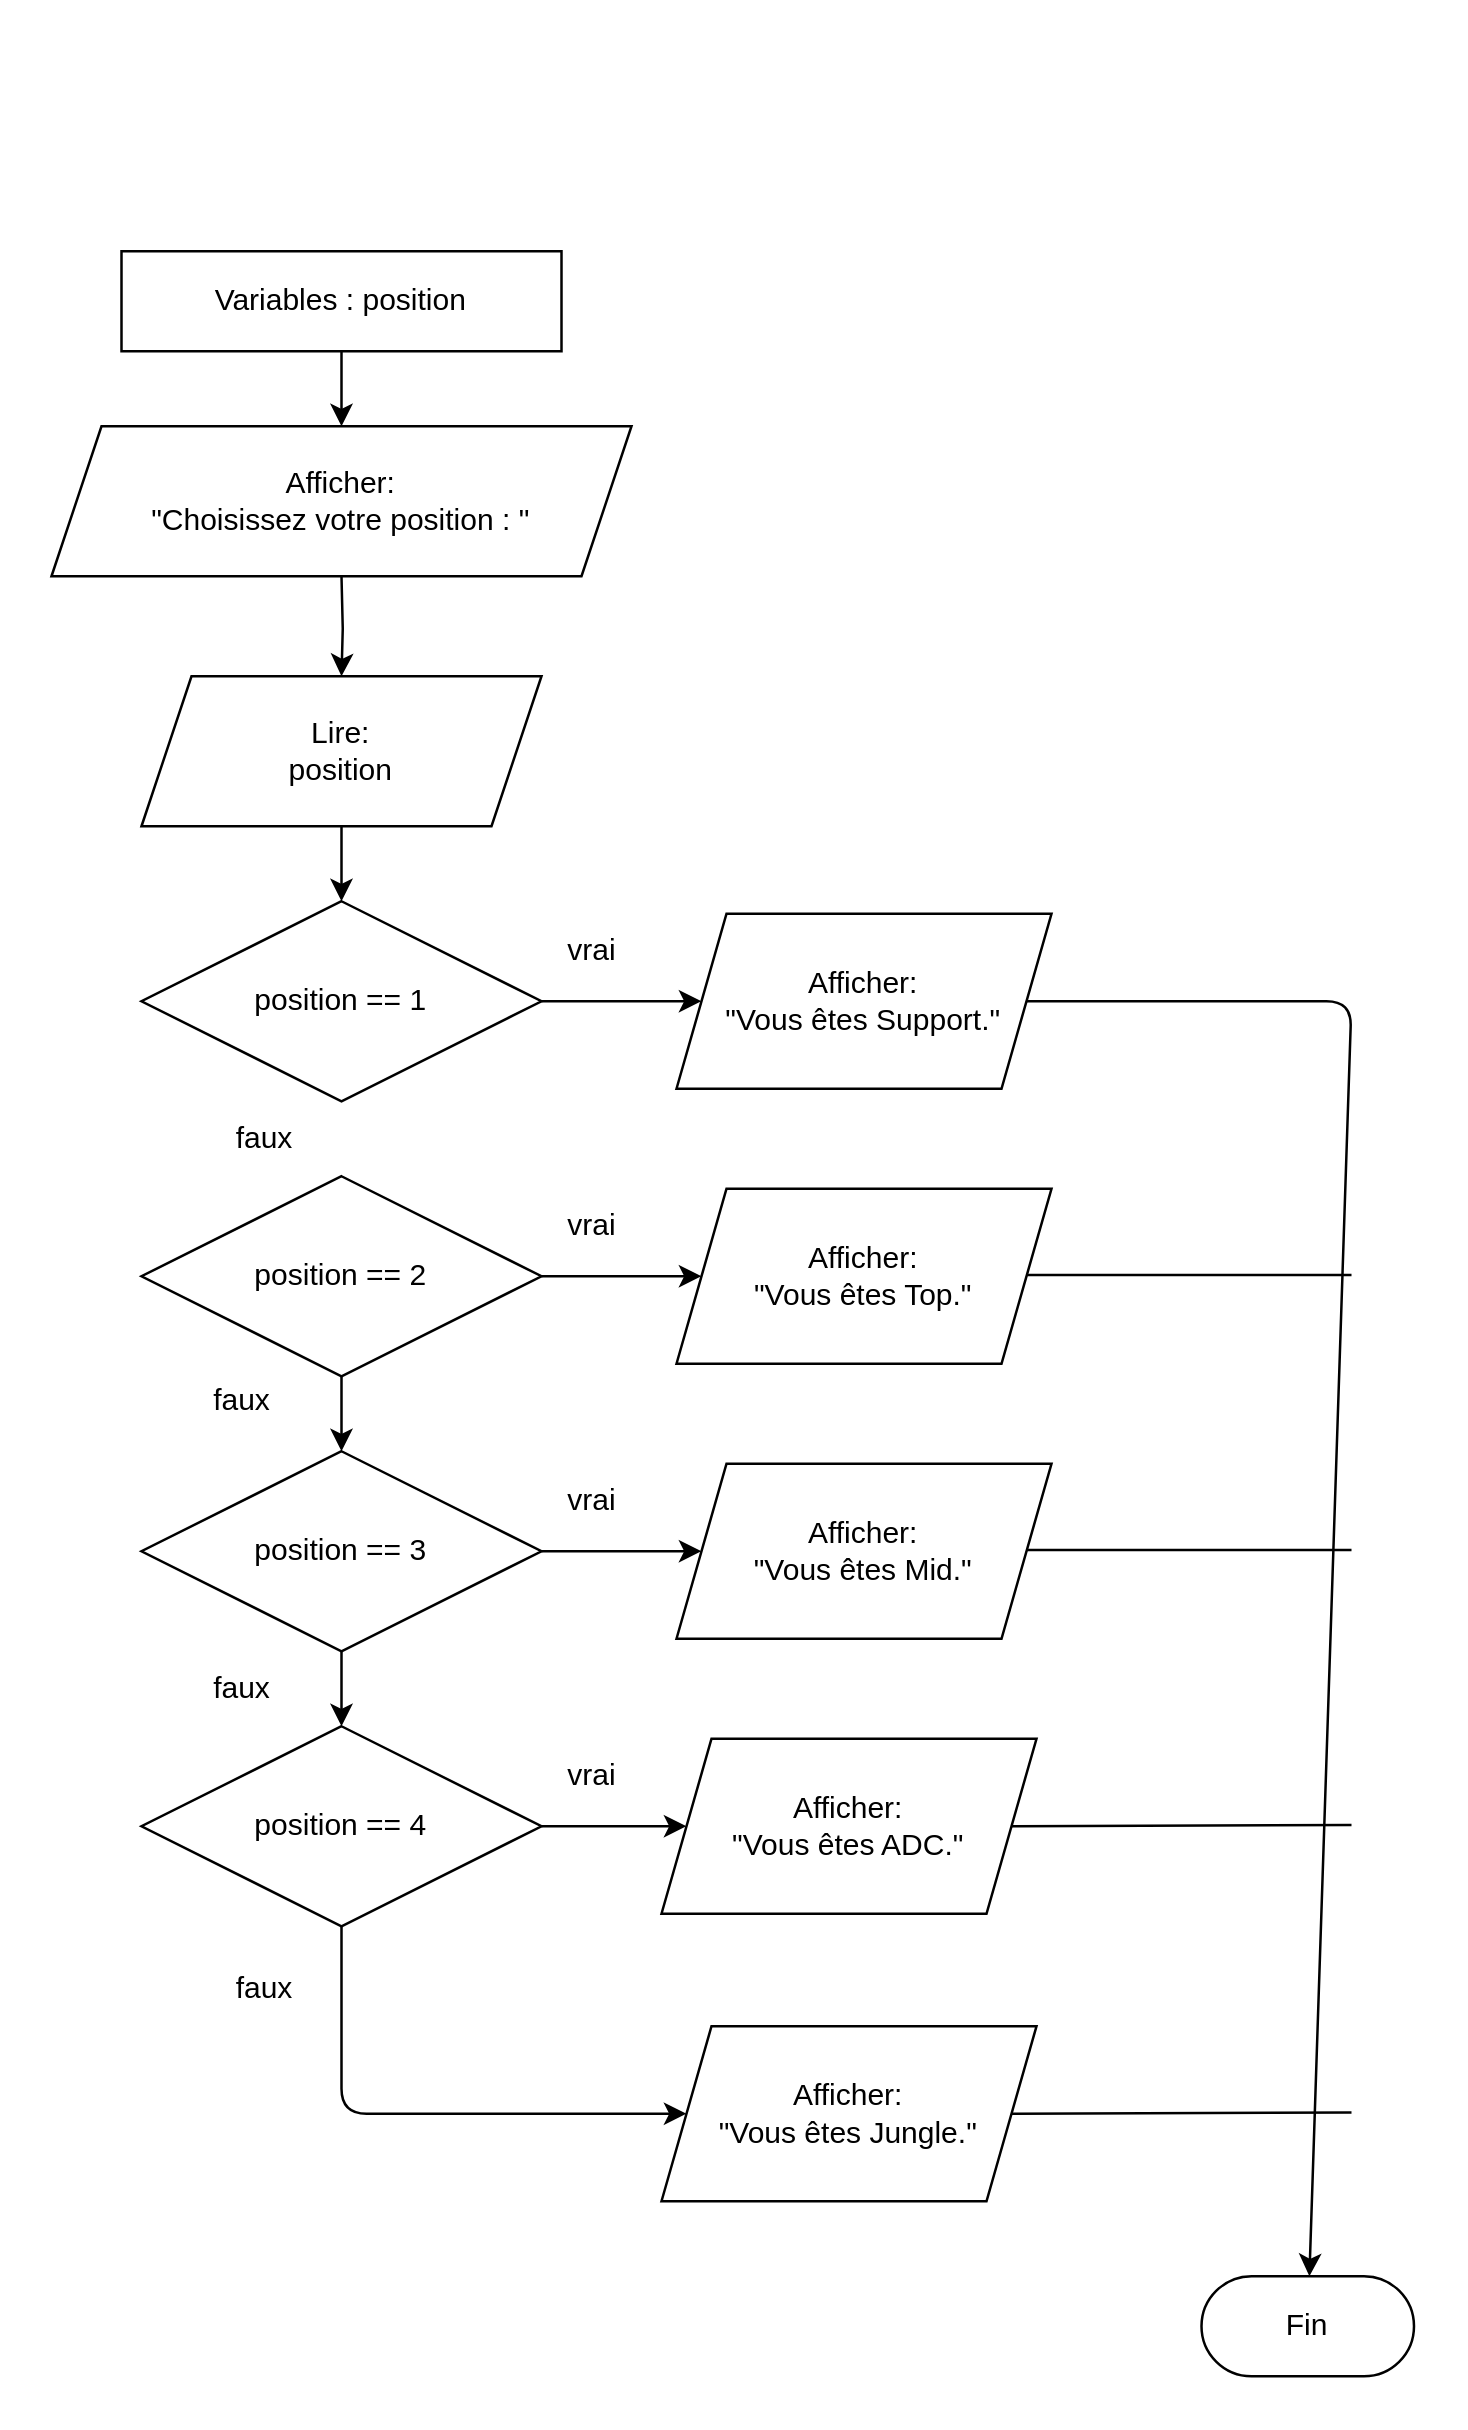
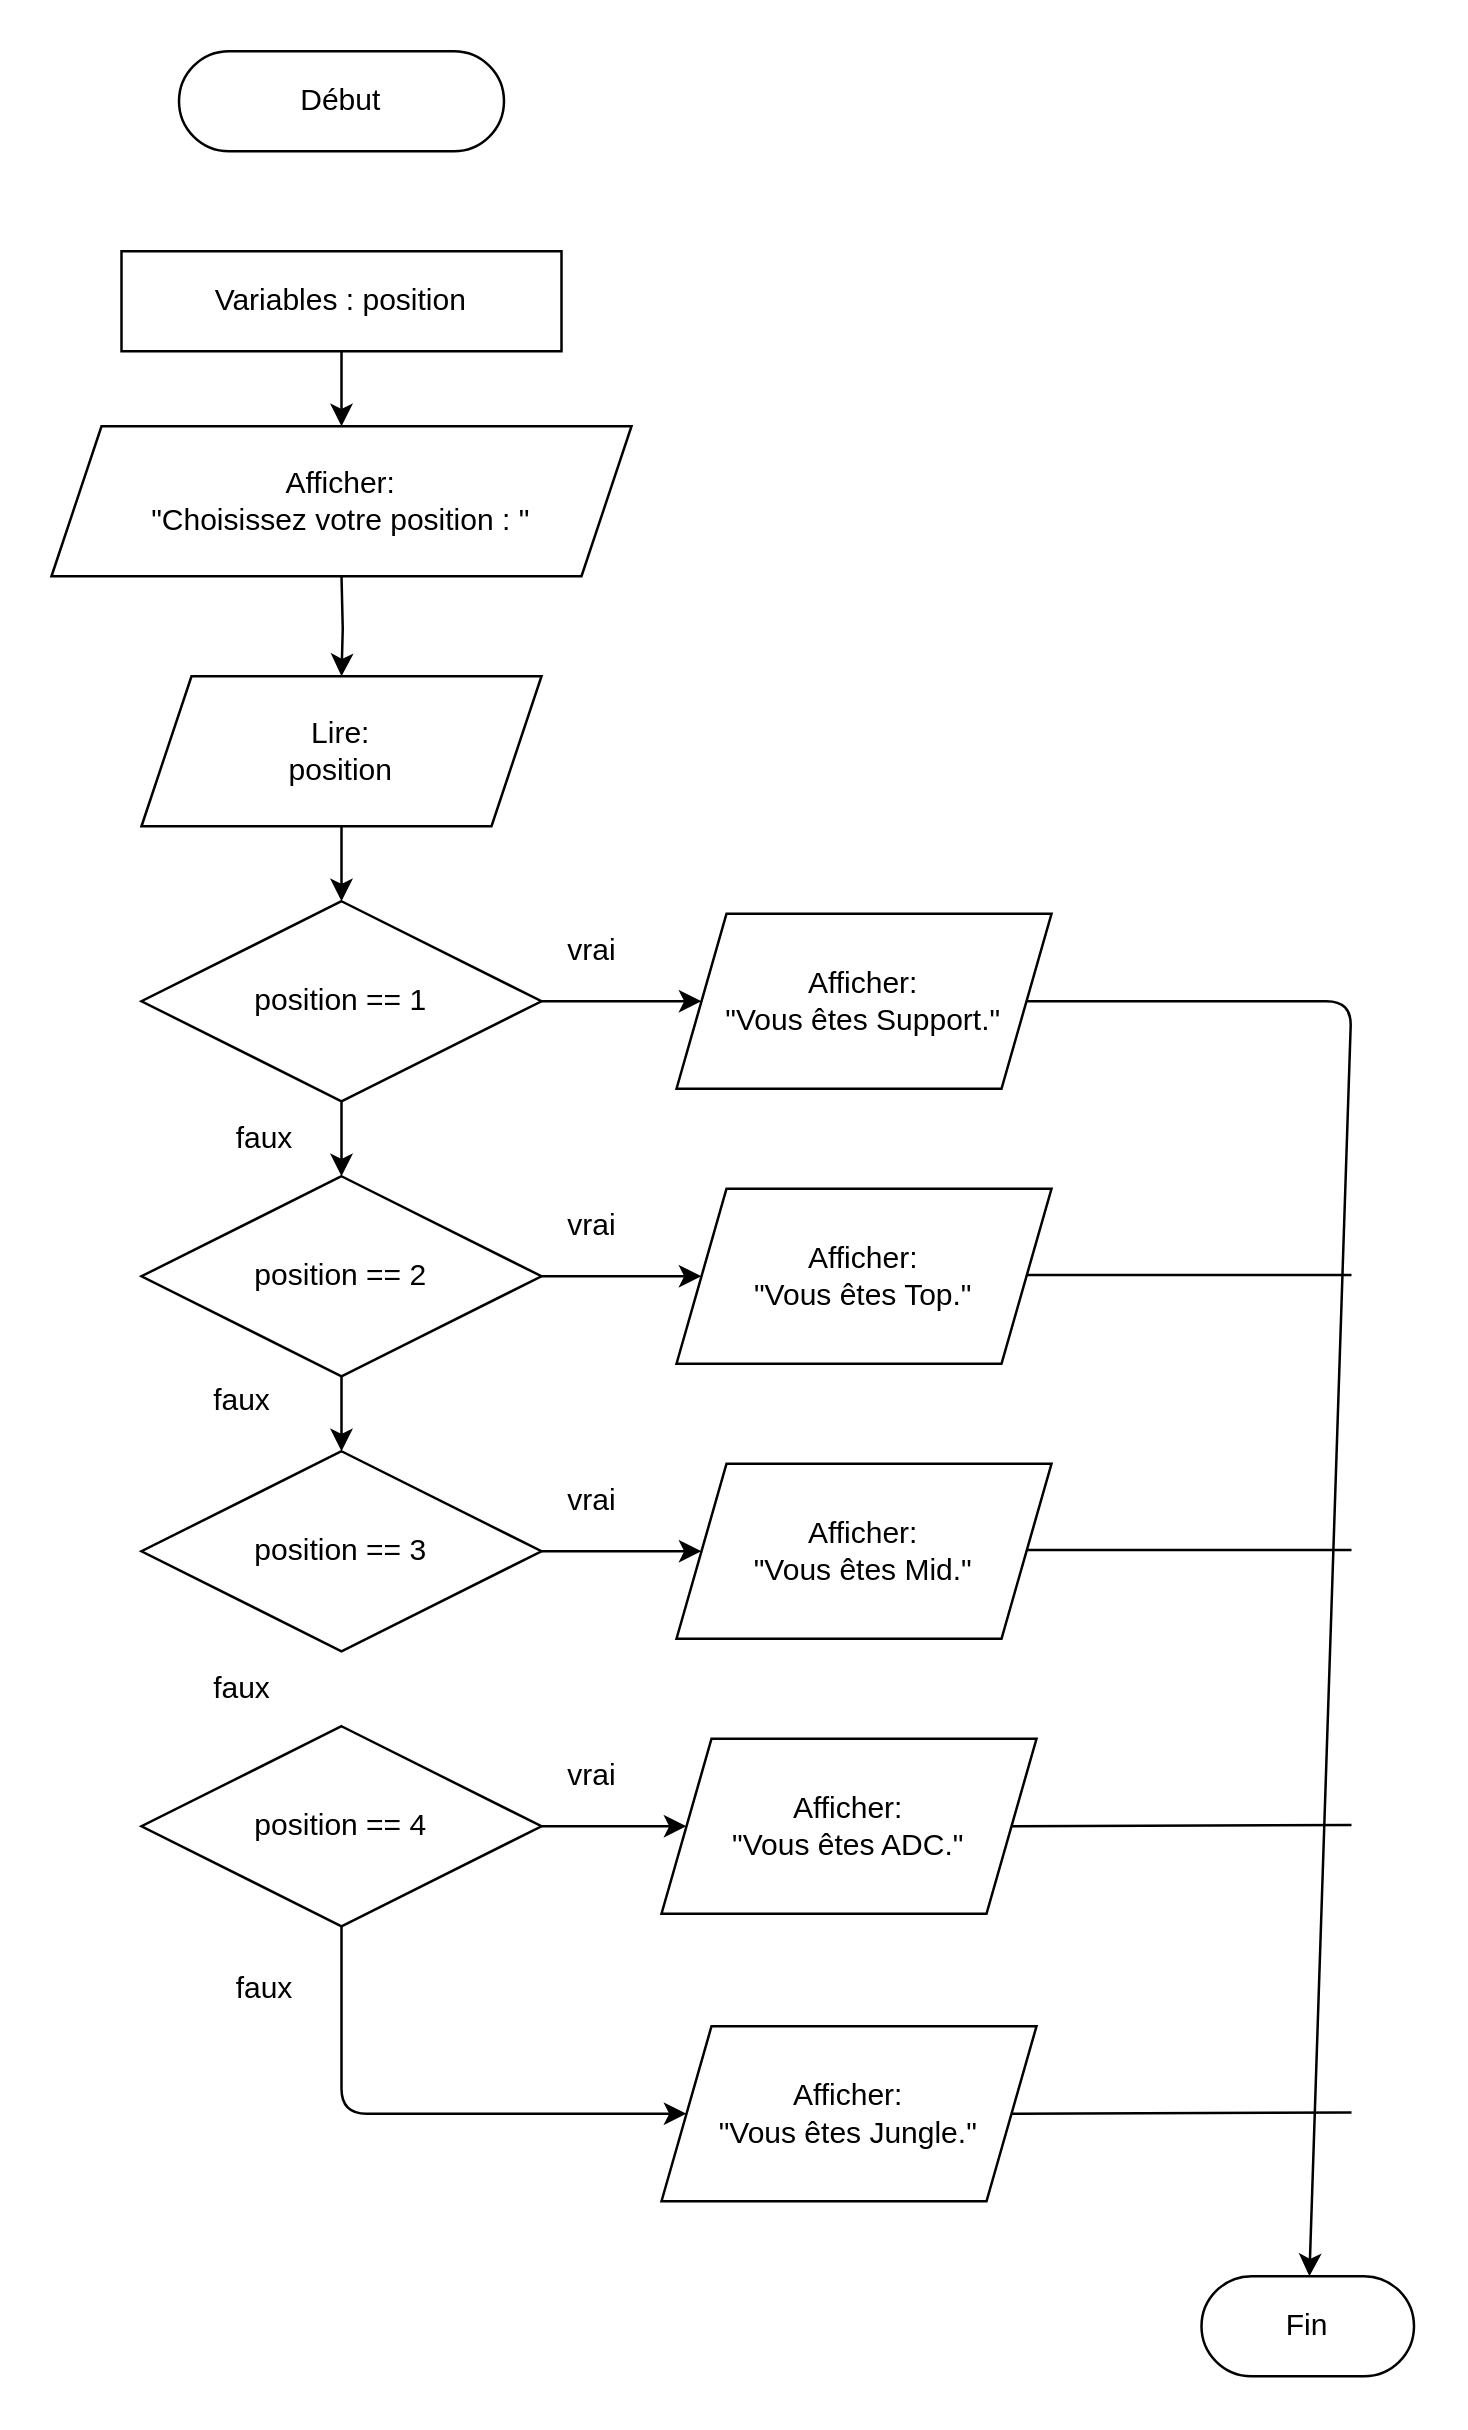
  <mxCell id="0" />
  <mxCell id="1" parent="0" />
+ <mxCell id="2" value="Début" style="rounded=1;whiteSpace=wrap;html=1;arcSize=50;" vertex="1" parent="1"><mxGeometry x="71" y="20" width="130" height="40" as="geometry" /></mxCell>
  <mxCell id="3" value="" style="edgeStyle=orthogonalEdgeStyle;rounded=0;orthogonalLoop=1;jettySize=auto;html=1;strokeColor=#000000;" edge="1" parent="1" source="4"><mxGeometry relative="1" as="geometry"><mxPoint x="136" y="170" as="targetPoint" /></mxGeometry></mxCell>
  <mxCell id="4" value="Variables : position" style="rounded=0;whiteSpace=wrap;html=1;" vertex="1" parent="1"><mxGeometry x="48" y="100" width="176" height="40" as="geometry" /></mxCell>
  <mxCell id="5" value="" style="edgeStyle=orthogonalEdgeStyle;rounded=0;orthogonalLoop=1;jettySize=auto;html=1;strokeColor=#000000;" edge="1" parent="1" source="6"><mxGeometry relative="1" as="geometry"><mxPoint x="136" y="360" as="targetPoint" /></mxGeometry></mxCell>
  <mxCell id="6" value="Lire:&lt;div&gt;position&lt;/div&gt;" style="shape=parallelogram;perimeter=parallelogramPerimeter;whiteSpace=wrap;html=1;fixedSize=1;" vertex="1" parent="1"><mxGeometry x="56" y="270" width="160" height="60" as="geometry" /></mxCell>
  <mxCell id="7" value="" style="edgeStyle=orthogonalEdgeStyle;rounded=0;orthogonalLoop=1;jettySize=auto;html=1;strokeColor=#000000;" edge="1" parent="1" source="9"><mxGeometry relative="1" as="geometry"><mxPoint x="280" y="400" as="targetPoint" /></mxGeometry></mxCell>
+ <mxCell id="8" value="" style="edgeStyle=orthogonalEdgeStyle;rounded=0;orthogonalLoop=1;jettySize=auto;html=1;strokeColor=#000000;" edge="1" parent="1" source="9" target="18"><mxGeometry relative="1" as="geometry" /></mxCell>
  <mxCell id="9" value="position == 1" style="rhombus;whiteSpace=wrap;html=1;" vertex="1" parent="1"><mxGeometry x="56" y="360" width="160" height="80" as="geometry" /></mxCell>
  <mxCell id="10" value="faux" style="text;html=1;align=center;verticalAlign=middle;resizable=0;points=[];autosize=1;strokeColor=none;fillColor=none;fontColor=#000000;" vertex="1" parent="1"><mxGeometry x="80" y="440" width="50" height="30" as="geometry" /></mxCell>
  <mxCell id="11" value="vrai" style="text;html=1;align=center;verticalAlign=middle;resizable=0;points=[];autosize=1;strokeColor=none;fillColor=none;fontColor=#000000;" vertex="1" parent="1"><mxGeometry x="216" y="365" width="40" height="30" as="geometry" /></mxCell>
  <mxCell id="12" value="Fin" style="rounded=1;whiteSpace=wrap;html=1;arcSize=50;" vertex="1" parent="1"><mxGeometry x="480" y="910" width="85" height="40" as="geometry" /></mxCell>
  <mxCell id="13" value="" style="edgeStyle=orthogonalEdgeStyle;rounded=0;orthogonalLoop=1;jettySize=auto;html=1;strokeColor=#000000;" edge="1" parent="1" target="6"><mxGeometry relative="1" as="geometry"><mxPoint x="136" y="230" as="sourcePoint" /></mxGeometry></mxCell>
  <mxCell id="14" value="Afficher:&lt;div&gt;&quot;Choisissez votre position :&amp;nbsp;&lt;span style=&quot;background-color: initial;&quot;&gt;&quot;&lt;/span&gt;&lt;/div&gt;" style="shape=parallelogram;perimeter=parallelogramPerimeter;whiteSpace=wrap;html=1;fixedSize=1;" vertex="1" parent="1"><mxGeometry x="20" y="170" width="232" height="60" as="geometry" /></mxCell>
  <mxCell id="15" value="Afficher:&lt;div&gt;&quot;Vous êtes Support.&quot;&lt;/div&gt;" style="shape=parallelogram;perimeter=parallelogramPerimeter;whiteSpace=wrap;html=1;fixedSize=1;" vertex="1" parent="1"><mxGeometry x="270" y="365" width="150" height="70" as="geometry" /></mxCell>
  <mxCell id="16" value="" style="edgeStyle=orthogonalEdgeStyle;rounded=0;orthogonalLoop=1;jettySize=auto;html=1;strokeColor=#000000;" edge="1" parent="1" source="18" target="21"><mxGeometry relative="1" as="geometry" /></mxCell>
  <mxCell id="17" value="" style="edgeStyle=orthogonalEdgeStyle;rounded=0;orthogonalLoop=1;jettySize=auto;html=1;strokeColor=#000000;" edge="1" parent="1" source="18" target="31"><mxGeometry relative="1" as="geometry" /></mxCell>
  <mxCell id="18" value="position == 2" style="rhombus;whiteSpace=wrap;html=1;" vertex="1" parent="1"><mxGeometry x="56" y="470" width="160" height="80" as="geometry" /></mxCell>
- <mxCell id="19" value="" style="edgeStyle=orthogonalEdgeStyle;rounded=0;orthogonalLoop=1;jettySize=auto;html=1;strokeColor=#000000;" edge="1" parent="1" source="21" target="24"><mxGeometry relative="1" as="geometry" /></mxCell>
  <mxCell id="20" value="" style="edgeStyle=orthogonalEdgeStyle;rounded=0;orthogonalLoop=1;jettySize=auto;html=1;strokeColor=#000000;" edge="1" parent="1" source="21" target="32"><mxGeometry relative="1" as="geometry" /></mxCell>
  <mxCell id="21" value="position == 3" style="rhombus;whiteSpace=wrap;html=1;" vertex="1" parent="1"><mxGeometry x="56" y="580" width="160" height="80" as="geometry" /></mxCell>
  <mxCell id="22" value="" style="edgeStyle=orthogonalEdgeStyle;rounded=0;orthogonalLoop=1;jettySize=auto;html=1;strokeColor=#000000;" edge="1" parent="1" source="24" target="33"><mxGeometry relative="1" as="geometry" /></mxCell>
  <mxCell id="23" style="edgeStyle=orthogonalEdgeStyle;rounded=1;orthogonalLoop=1;jettySize=auto;html=1;exitX=0.5;exitY=1;exitDx=0;exitDy=0;entryX=0;entryY=0.5;entryDx=0;entryDy=0;strokeColor=#000000;curved=0;" edge="1" parent="1" source="24" target="34"><mxGeometry relative="1" as="geometry"><Array as="points"><mxPoint x="136" y="845" /></Array></mxGeometry></mxCell>
  <mxCell id="24" value="position == 4" style="rhombus;whiteSpace=wrap;html=1;" vertex="1" parent="1"><mxGeometry x="56" y="690" width="160" height="80" as="geometry" /></mxCell>
  <mxCell id="25" value="faux" style="text;html=1;align=center;verticalAlign=middle;resizable=0;points=[];autosize=1;strokeColor=none;fillColor=none;fontColor=#000000;" vertex="1" parent="1"><mxGeometry x="71" y="545" width="50" height="30" as="geometry" /></mxCell>
  <mxCell id="26" value="faux" style="text;html=1;align=center;verticalAlign=middle;resizable=0;points=[];autosize=1;strokeColor=none;fillColor=none;fontColor=#000000;" vertex="1" parent="1"><mxGeometry x="71" y="660" width="50" height="30" as="geometry" /></mxCell>
  <mxCell id="27" value="faux" style="text;html=1;align=center;verticalAlign=middle;resizable=0;points=[];autosize=1;strokeColor=none;fillColor=none;fontColor=#000000;" vertex="1" parent="1"><mxGeometry x="80" y="780" width="50" height="30" as="geometry" /></mxCell>
  <mxCell id="28" value="vrai" style="text;html=1;align=center;verticalAlign=middle;resizable=0;points=[];autosize=1;strokeColor=none;fillColor=none;fontColor=#000000;" vertex="1" parent="1"><mxGeometry x="216" y="475" width="40" height="30" as="geometry" /></mxCell>
  <mxCell id="29" value="vrai" style="text;html=1;align=center;verticalAlign=middle;resizable=0;points=[];autosize=1;strokeColor=none;fillColor=none;fontColor=#000000;" vertex="1" parent="1"><mxGeometry x="216" y="585" width="40" height="30" as="geometry" /></mxCell>
  <mxCell id="30" value="vrai" style="text;html=1;align=center;verticalAlign=middle;resizable=0;points=[];autosize=1;strokeColor=none;fillColor=none;fontColor=#000000;" vertex="1" parent="1"><mxGeometry x="216" y="695" width="40" height="30" as="geometry" /></mxCell>
  <mxCell id="31" value="Afficher:&lt;div&gt;&quot;Vous êtes Top.&quot;&lt;/div&gt;" style="shape=parallelogram;perimeter=parallelogramPerimeter;whiteSpace=wrap;html=1;fixedSize=1;" vertex="1" parent="1"><mxGeometry x="270" y="475" width="150" height="70" as="geometry" /></mxCell>
  <mxCell id="32" value="Afficher:&lt;div&gt;&quot;Vous êtes Mid.&quot;&lt;/div&gt;" style="shape=parallelogram;perimeter=parallelogramPerimeter;whiteSpace=wrap;html=1;fixedSize=1;" vertex="1" parent="1"><mxGeometry x="270" y="585" width="150" height="70" as="geometry" /></mxCell>
  <mxCell id="33" value="Afficher:&lt;div&gt;&quot;Vous êtes ADC.&quot;&lt;/div&gt;" style="shape=parallelogram;perimeter=parallelogramPerimeter;whiteSpace=wrap;html=1;fixedSize=1;" vertex="1" parent="1"><mxGeometry x="264" y="695" width="150" height="70" as="geometry" /></mxCell>
  <mxCell id="34" value="Afficher:&lt;div&gt;&quot;Vous êtes Jungle.&quot;&lt;/div&gt;" style="shape=parallelogram;perimeter=parallelogramPerimeter;whiteSpace=wrap;html=1;fixedSize=1;" vertex="1" parent="1"><mxGeometry x="264" y="810" width="150" height="70" as="geometry" /></mxCell>
  <mxCell id="35" value="" style="endArrow=none;html=1;rounded=0;strokeColor=#000000;" edge="1" parent="1"><mxGeometry width="50" height="50" relative="1" as="geometry"><mxPoint x="410" y="509.5" as="sourcePoint" /><mxPoint x="540" y="509.5" as="targetPoint" /></mxGeometry></mxCell>
  <mxCell id="36" value="" style="endArrow=none;html=1;rounded=0;strokeColor=#000000;" edge="1" parent="1"><mxGeometry width="50" height="50" relative="1" as="geometry"><mxPoint x="410" y="619.5" as="sourcePoint" /><mxPoint x="540" y="619.5" as="targetPoint" /></mxGeometry></mxCell>
  <mxCell id="37" value="" style="endArrow=none;html=1;rounded=0;exitX=1;exitY=0.5;exitDx=0;exitDy=0;strokeColor=#000000;" edge="1" parent="1" source="33"><mxGeometry width="50" height="50" relative="1" as="geometry"><mxPoint x="410" y="729.5" as="sourcePoint" /><mxPoint x="540" y="729.5" as="targetPoint" /></mxGeometry></mxCell>
  <mxCell id="38" value="" style="endArrow=none;html=1;rounded=0;exitX=1;exitY=0.5;exitDx=0;exitDy=0;strokeColor=#000000;" edge="1" parent="1" source="34"><mxGeometry width="50" height="50" relative="1" as="geometry"><mxPoint x="410" y="844.5" as="sourcePoint" /><mxPoint x="540" y="844.5" as="targetPoint" /></mxGeometry></mxCell>
  <mxCell id="39" value="" style="endArrow=classic;html=1;rounded=1;exitX=1;exitY=0.5;exitDx=0;exitDy=0;curved=0;" edge="1" parent="1" source="15" target="12"><mxGeometry width="50" height="50" relative="1" as="geometry"><mxPoint x="310" y="530" as="sourcePoint" /><mxPoint x="360" y="480" as="targetPoint" /><Array as="points"><mxPoint x="540" y="400" /></Array></mxGeometry></mxCell>
